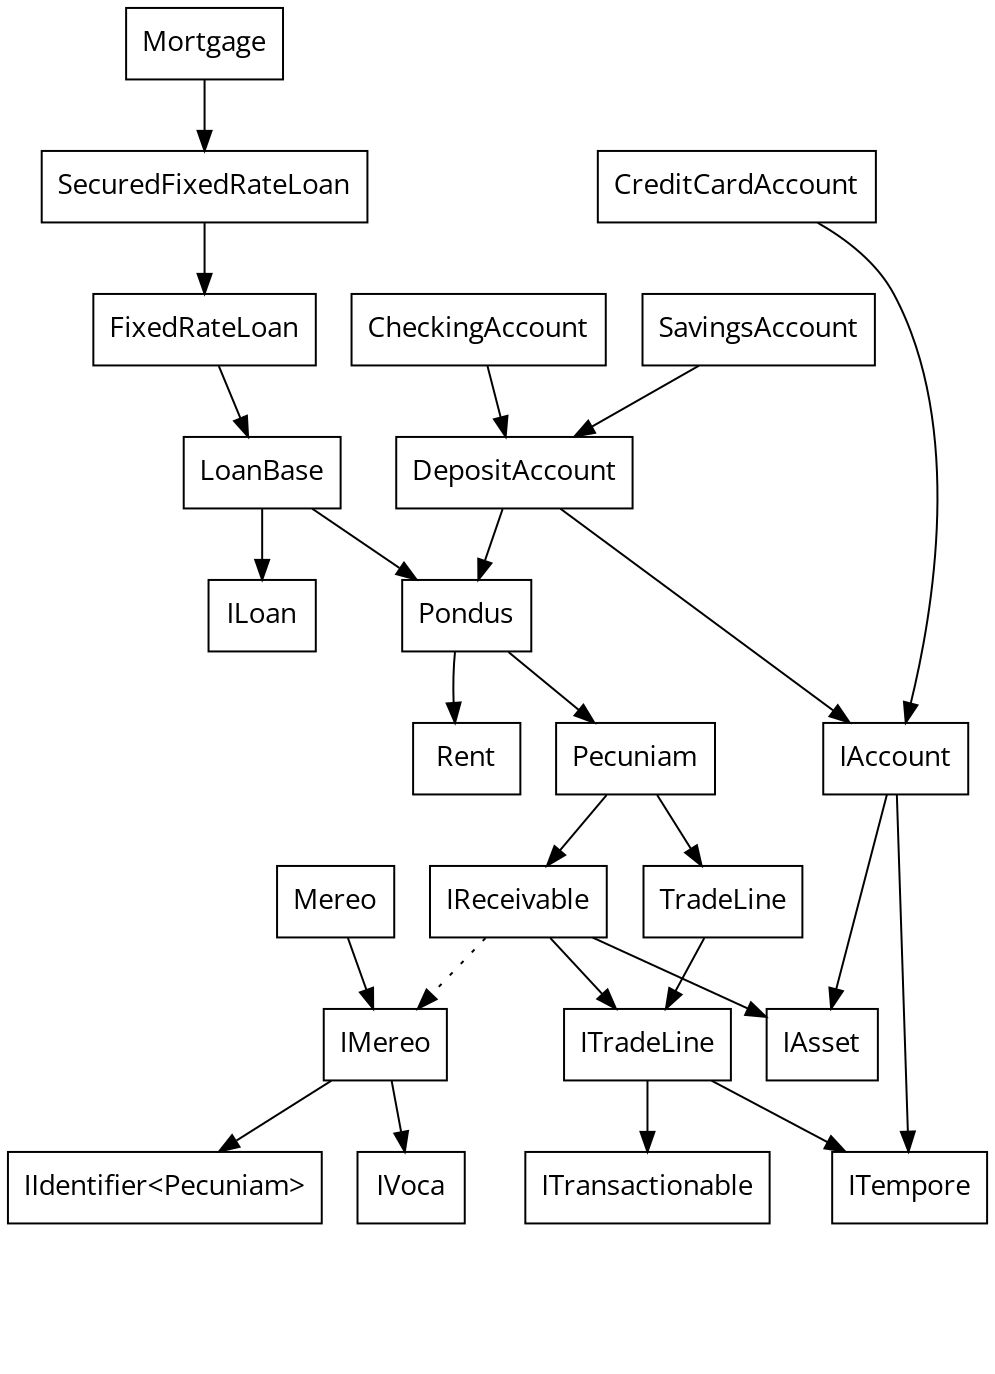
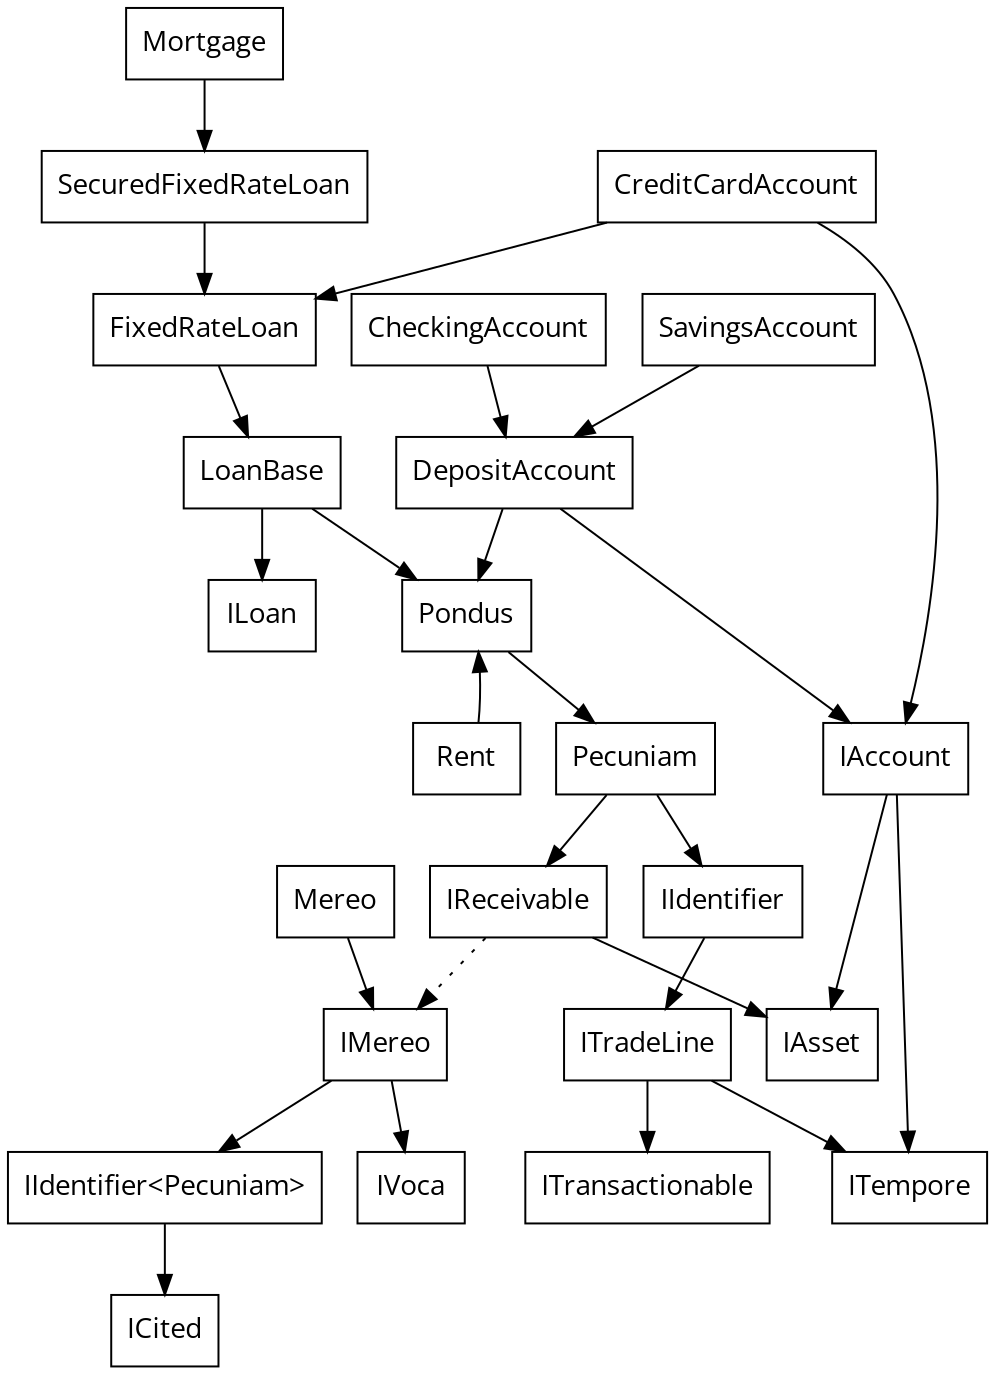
  digraph {
    fontname="Open Sans"
    node [fontname="Open Sans" shape=box]
    edge [fontname="Open Sans"]
    n1 [label="IIdentifier<Pecuniam>"]
+   ICited
    Mortgage
    SecuredFixedRateLoan
    FixedRateLoan
    LoanBase
    Pondus
    ILoan
    CreditCardAccount
    IAccount
    IAsset
    ITempore
    n13 [label=Pecuniam]
    IReceivable
-   TradeLine
+   TradeLine [label=IIdentifier]
    Rent
    CheckingAccount
    DepositAccount
    SavingsAccount
    ITradeLine
    IMereo
    ITransactionable
    IVoca
    Mereo
+   n1 -> ICited
    Mortgage -> SecuredFixedRateLoan
    SecuredFixedRateLoan -> FixedRateLoan
    FixedRateLoan -> LoanBase
    LoanBase -> Pondus
    LoanBase -> ILoan
    Pondus -> n13
+   CreditCardAccount -> FixedRateLoan
    CreditCardAccount -> IAccount
    IAccount -> IAsset
    IAccount -> ITempore
    n13 -> IReceivable
    n13 -> TradeLine
    IReceivable -> IAsset
-   IReceivable -> ITradeLine
    IReceivable -> IMereo [style=dotted]
    TradeLine -> ITradeLine
-   Pondus -> Rent
+   Rent -> Pondus
    CheckingAccount -> DepositAccount
    DepositAccount -> Pondus
    DepositAccount -> IAccount
    SavingsAccount -> DepositAccount
    ITradeLine -> ITempore
    ITradeLine -> ITransactionable
    IMereo -> n1
    IMereo -> IVoca
    Mereo -> IMereo
  }
